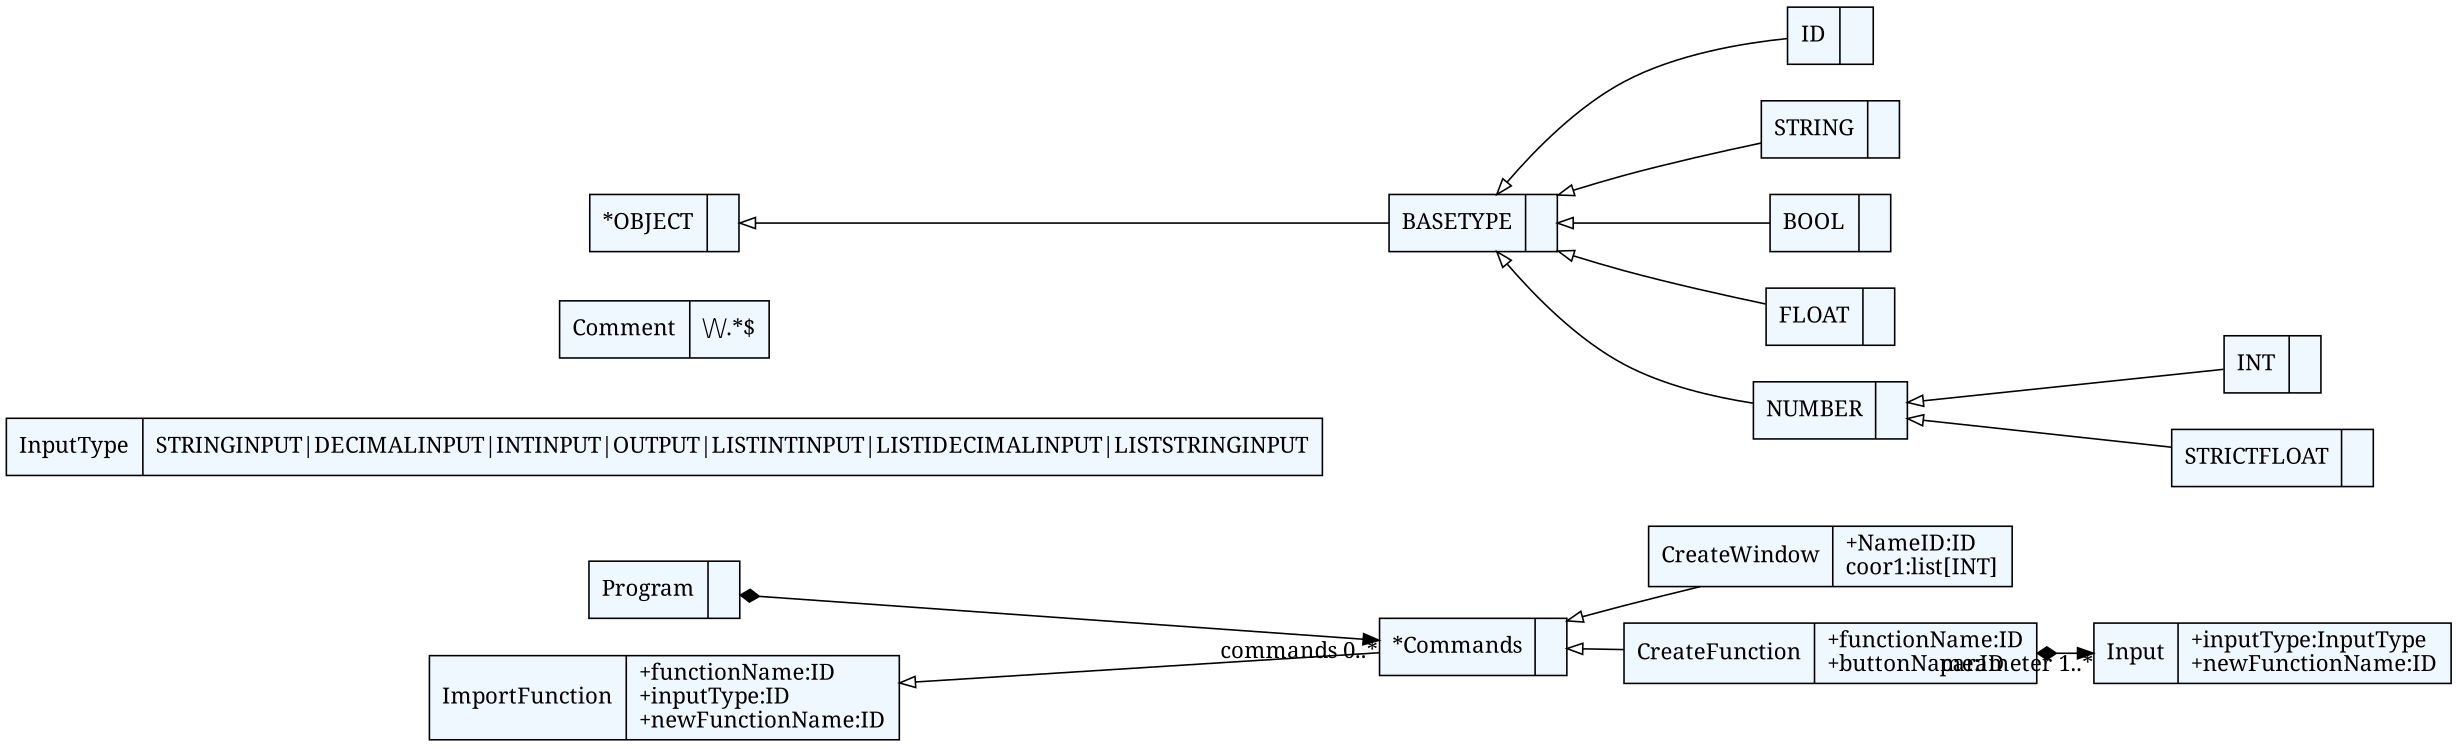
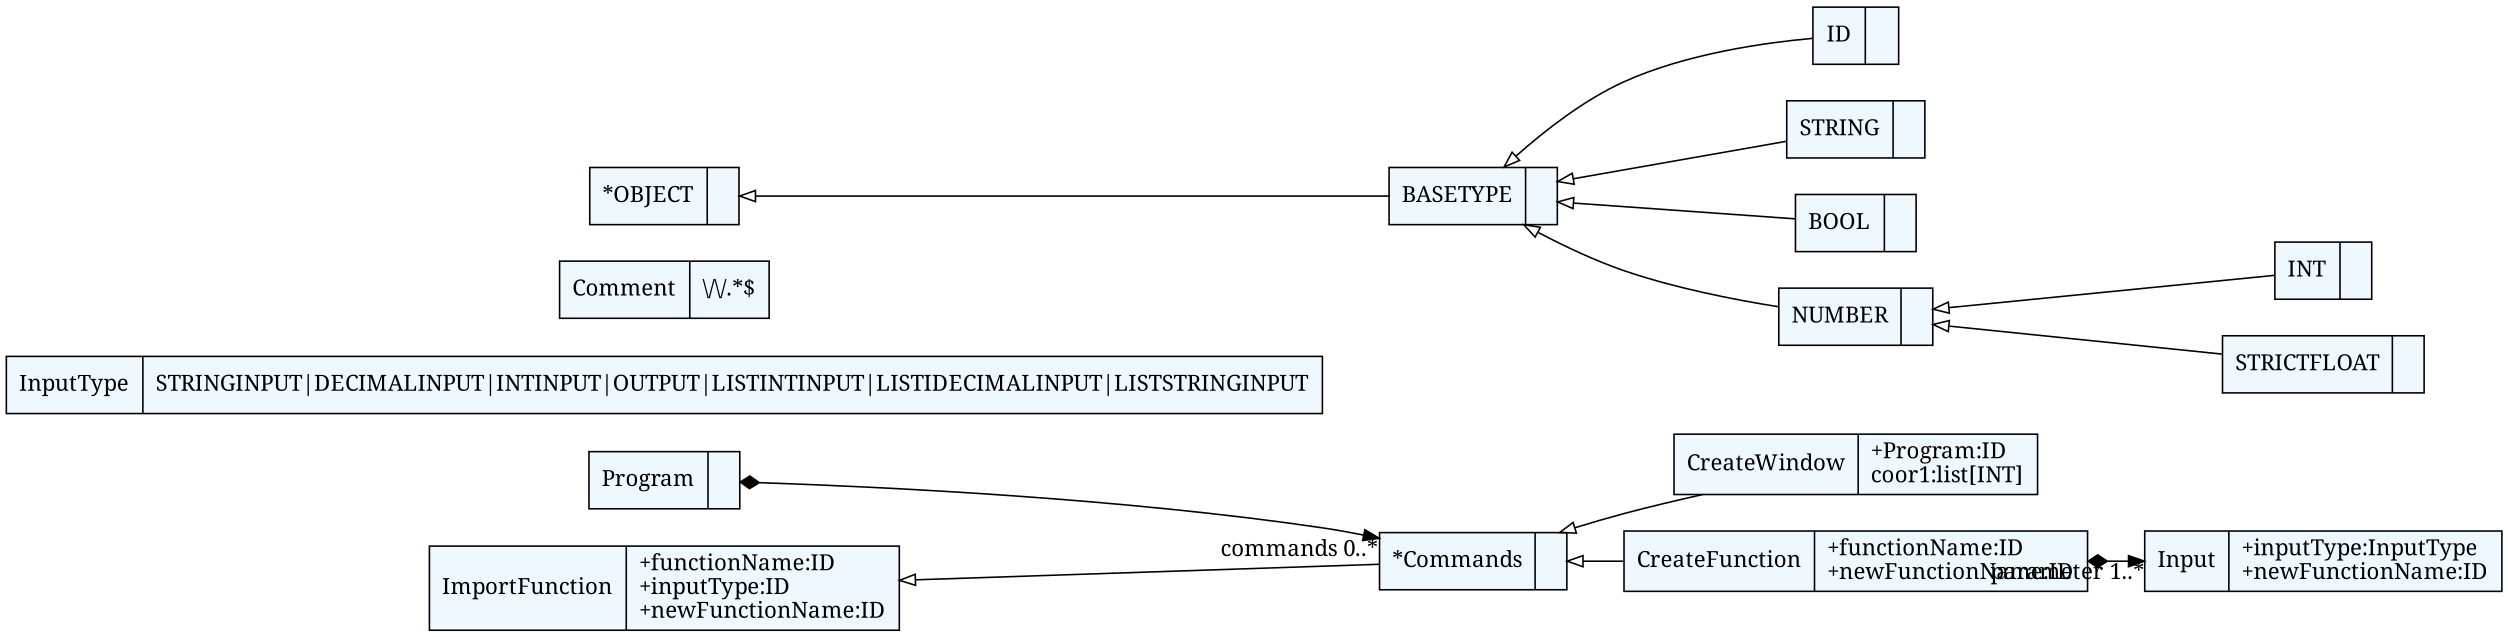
  digraph {
    fontname="Noto Serif"
    fontsize=8
    nodesep=0.3
    rankdir=LR
    node [fillcolor=aliceblue fontname="Noto Serif" shape=record style=filled]
    edge [arrowtail=empty dir=back fontname="Noto Serif"]
    n1 [label="{Program|}"]
    n2 [label="{*Commands|}"]
-   n3 [label="{CreateWindow|+NameID:ID\lcoor1:list[INT]\l}"]
-   n4 [label="{CreateFunction|+functionName:ID\l+buttonName:ID\l}"]
+   n3 [label="{CreateWindow|+Program:ID\lcoor1:list[INT]\l}"]
+   n4 [label="{CreateFunction|+functionName:ID\l+newFunctionName:ID\l}"]
    n5 [label="{ImportFunction|+functionName:ID\l+inputType:ID\l+newFunctionName:ID\l}"]
    n6 [label="{Input|+inputType:InputType\l+newFunctionName:ID\l}"]
    n7 [label="{InputType|STRINGINPUT\|DECIMALINPUT\|INTINPUT\|OUTPUT\|LISTINTINPUT\|LISTIDECIMALINPUT\|LISTSTRINGINPUT}"]
    n8 [label="{Comment|\\/\\/.*$}"]
    n9 [label="{ID|}"]
    n10 [label="{STRING|}"]
    n11 [label="{BOOL|}"]
    n12 [label="{INT|}"]
-   n13 [label="{FLOAT|}"]
    n14 [label="{STRICTFLOAT|}"]
    n15 [label="{NUMBER|}"]
    n16 [label="{BASETYPE|}"]
    n17 [label="{*OBJECT|}"]
    n1 -> n2 [arrowtail=diamond dir=both headlabel="commands 0..*"]
    n2 -> n3
    n2 -> n4
    n4 -> n6 [arrowtail=diamond dir=both headlabel="parameter 1..*"]
    n5 -> n2
    n15 -> n12
    n15 -> n14
    n16 -> n9
    n16 -> n10
    n16 -> n11
-   n16 -> n13
    n16 -> n15
    n17 -> n16
  }
